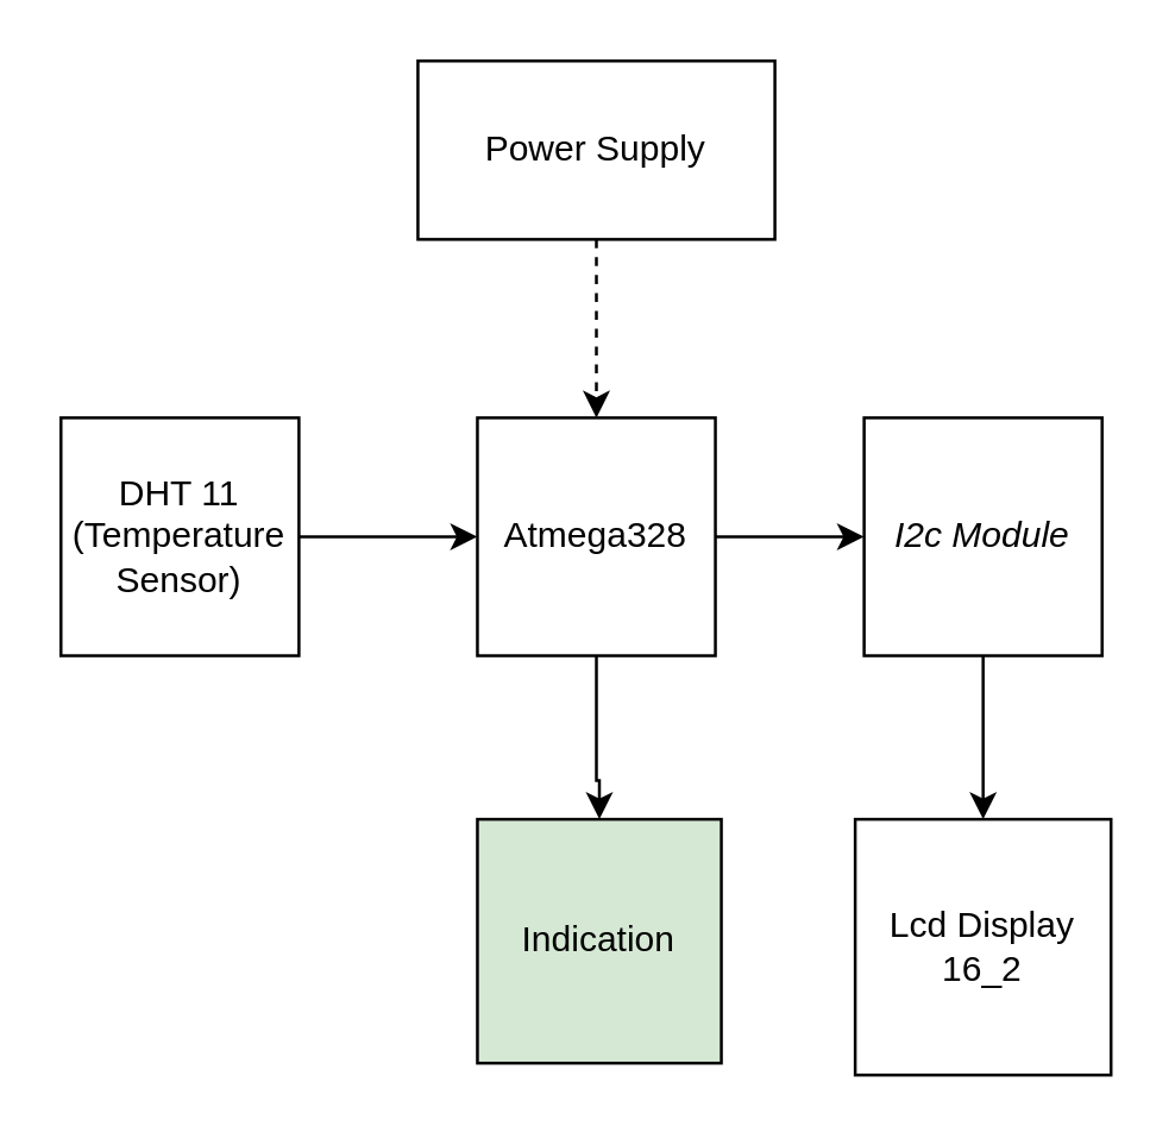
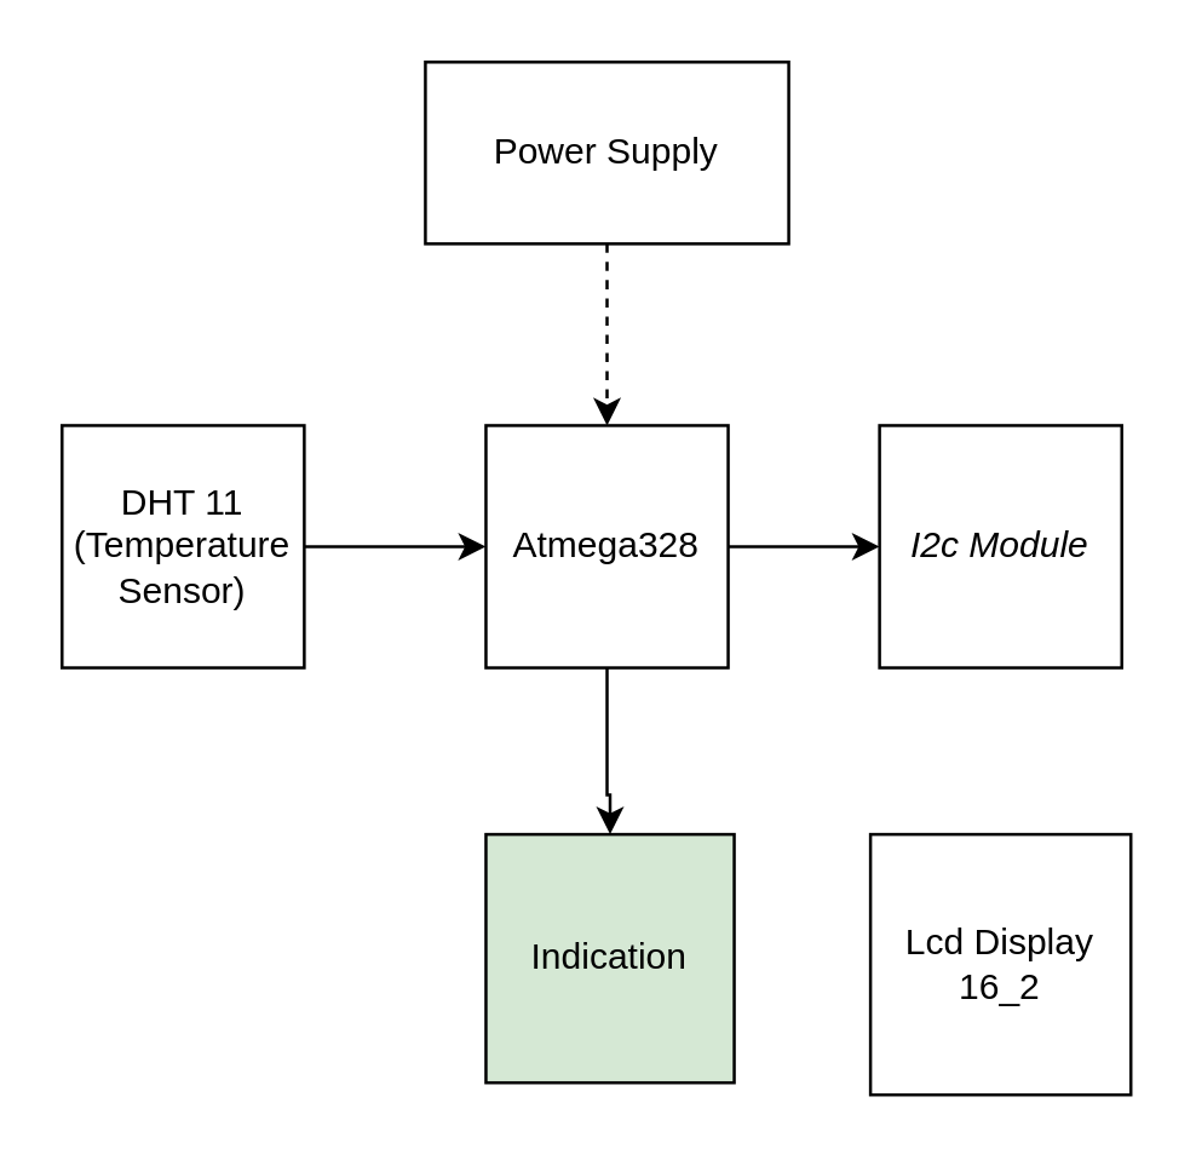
  <mxCell id="0" />
  <mxCell id="1" parent="0" />
  <mxCell id="2" style="edgeStyle=orthogonalEdgeStyle;rounded=0;orthogonalLoop=1;jettySize=auto;html=1;exitX=1;exitY=0.5;exitDx=0;exitDy=0;entryX=0;entryY=0.5;entryDx=0;entryDy=0;" parent="1" source="4" target="6" edge="1"><mxGeometry relative="1" as="geometry" /></mxCell>
  <mxCell id="3" style="edgeStyle=orthogonalEdgeStyle;rounded=0;orthogonalLoop=1;jettySize=auto;html=1;entryX=0.5;entryY=0;entryDx=0;entryDy=0;" edge="1" parent="1" source="4" target="12"><mxGeometry relative="1" as="geometry"><mxPoint x="224" y="245" as="targetPoint" /><Array as="points"><mxPoint x="200" y="262" /></Array></mxGeometry></mxCell>
  <mxCell id="4" value="Atmega328" style="whiteSpace=wrap;html=1;aspect=fixed;" parent="1" vertex="1"><mxGeometry x="160" y="140" width="80" height="80" as="geometry" /></mxCell>
- <mxCell id="5" style="edgeStyle=orthogonalEdgeStyle;rounded=0;orthogonalLoop=1;jettySize=auto;html=1;entryX=0.5;entryY=0;entryDx=0;entryDy=0;" edge="1" parent="1" source="6" target="9"><mxGeometry relative="1" as="geometry" /></mxCell>
  <mxCell id="6" value="&lt;i&gt;I2c Module&lt;/i&gt;" style="whiteSpace=wrap;html=1;aspect=fixed;" parent="1" vertex="1"><mxGeometry x="290" y="140" width="80" height="80" as="geometry" /></mxCell>
  <mxCell id="7" style="edgeStyle=orthogonalEdgeStyle;rounded=0;orthogonalLoop=1;jettySize=auto;html=1;entryX=0.5;entryY=0;entryDx=0;entryDy=0;dashed=1;" parent="1" source="8" target="4" edge="1"><mxGeometry relative="1" as="geometry" /></mxCell>
  <mxCell id="8" value="Power Supply" style="rounded=0;whiteSpace=wrap;html=1;" parent="1" vertex="1"><mxGeometry x="140" y="20" width="120" height="60" as="geometry" /></mxCell>
  <mxCell id="9" value="Lcd Display 16_2" style="whiteSpace=wrap;html=1;aspect=fixed;" parent="1" vertex="1"><mxGeometry x="287" y="275" width="86" height="86" as="geometry" /></mxCell>
  <mxCell id="10" style="edgeStyle=orthogonalEdgeStyle;rounded=0;orthogonalLoop=1;jettySize=auto;html=1;entryX=0;entryY=0.5;entryDx=0;entryDy=0;" parent="1" source="11" target="4" edge="1"><mxGeometry relative="1" as="geometry" /></mxCell>
  <mxCell id="11" value="DHT 11&lt;br&gt;(Temperature Sensor)" style="whiteSpace=wrap;html=1;aspect=fixed;" parent="1" vertex="1"><mxGeometry x="20" y="140" width="80" height="80" as="geometry" /></mxCell>
  <mxCell id="12" value="Indication" style="whiteSpace=wrap;html=1;aspect=fixed;fillColor=#d5e8d4;" vertex="1" parent="1"><mxGeometry x="160" y="275" width="82" height="82" as="geometry" /></mxCell>
